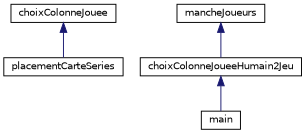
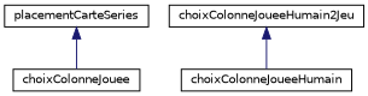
  digraph {
    rankdir=TB
    node [color=black fillcolor=white fontname=Helvetica fontsize=10 shape=record style=filled]
    edge [color=midnightblue dir=back fontname=Helvetica fontsize=10 labelfontname=Helvetica labelfontsize=10 style=solid]
    n1 [height=0.2 label=choixColonneJouee width=0.4]
    n2 [height=0.2 label=placementCarteSeries width=0.4]
-   n3 [height=0.2 label=mancheJoueurs width=0.4]
    n4 [height=0.2 label=choixColonneJoueeHumain2Jeu width=0.4]
-   n5 [height=0.2 label=main width=0.4]
-   n1 -> n2
-   n3 -> n4
+   n5 [height=0.2 label=choixColonneJoueeHumain width=0.4]
+   n2 -> n1
    n4 -> n5
  }
